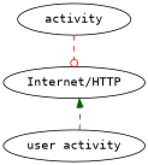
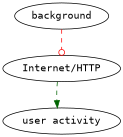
  strict digraph {
    fontname="DejaVu Sans Mono"
    "graph"="{}"
    node [domain=library fontname="DejaVu Sans Mono" type=entrypoint]
    edge [fontname="DejaVu Sans Mono" style=dashed type=DEP]
    "Internet/HTTP" [type=merged]
-   background [label=activity]
+   background
    "user activity"
    background -> "Internet/HTTP" [arrowhead=odot color=red deps="FROM_SENSITIVE_PARENT_TO_SENSITIVE_API-CALL-CALL"]
-   "user activity" -> "Internet/HTTP" [arrowhead=normal color=darkgreen deps="FROM_SENSITIVE_PARENT_TO_SENSITIVE_API-CALL-CALL-CALL-CALL"]
+   "Internet/HTTP" -> "user activity" [arrowhead=normal color=darkgreen deps="FROM_SENSITIVE_PARENT_TO_SENSITIVE_API-CALL-CALL-CALL-CALL"]
  }
